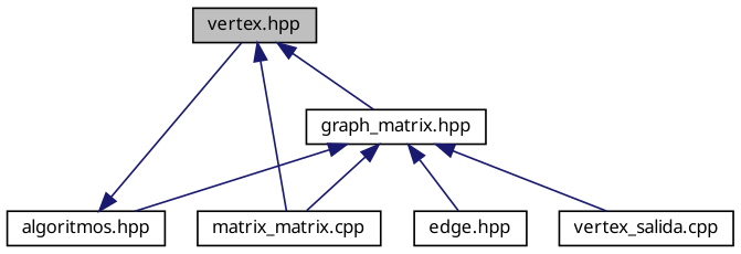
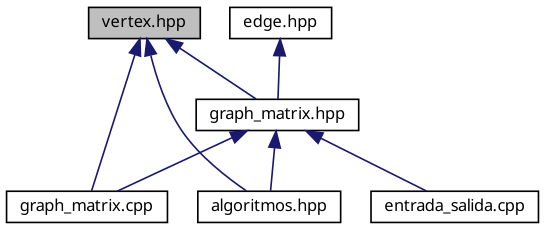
  digraph {
    fontname="Noto Sans"
    node [color=black fillcolor=white fontname="Noto Sans" fontsize=10 shape=record style=filled]
    edge [color=midnightblue dir=back fontname="Noto Sans" fontsize=10 labelfontname=Helvetica labelfontsize=10 style=solid]
    n1 [fillcolor=grey75 fontcolor=black height=0.2 label="vertex.hpp" width=0.4]
    n2 [height=0.2 label="graph_matrix.hpp" width=0.4]
    n3 [height=0.2 label="algoritmos.hpp" width=0.4]
-   n4 [height=0.2 label="matrix_matrix.cpp" width=0.4]
+   n4 [height=0.2 label="graph_matrix.cpp" width=0.4]
    n5 [height=0.2 label="edge.hpp" width=0.4]
-   n6 [height=0.2 label="vertex_salida.cpp" width=0.4]
+   n6 [height=0.2 label="entrada_salida.cpp" width=0.4]
    n1 -> n2
-   n3 -> n1
+   n1 -> n3
    n1 -> n4
    n2 -> n3
    n2 -> n4
    n2 -> n6
-   n2 -> n5
+   n5 -> n2
  }
